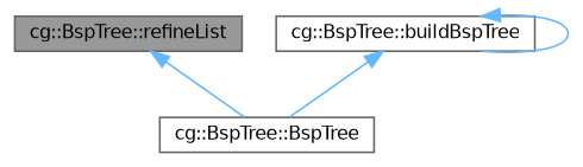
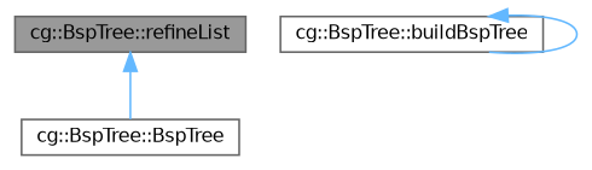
  digraph {
    rankdir=TB
    node [color=grey40 fillcolor=white fontname=Helvetica fontsize=10 shape=box style=filled]
    edge [color=steelblue1 dir=back fontname=Helvetica fontsize=10 labelfontname=Helvetica labelfontsize=10 style=solid]
    n1 [color=gray40 fillcolor=grey60 fontcolor=black height=0.2 label="cg::BspTree::refineList" width=0.4]
    n2 [height=0.2 label="cg::BspTree::BspTree" width=0.4]
    n3 [height=0.2 label="cg::BspTree::buildBspTree" width=0.4]
    n1 -> n2
-   n3 -> n2
    n3 -> n3
  }
